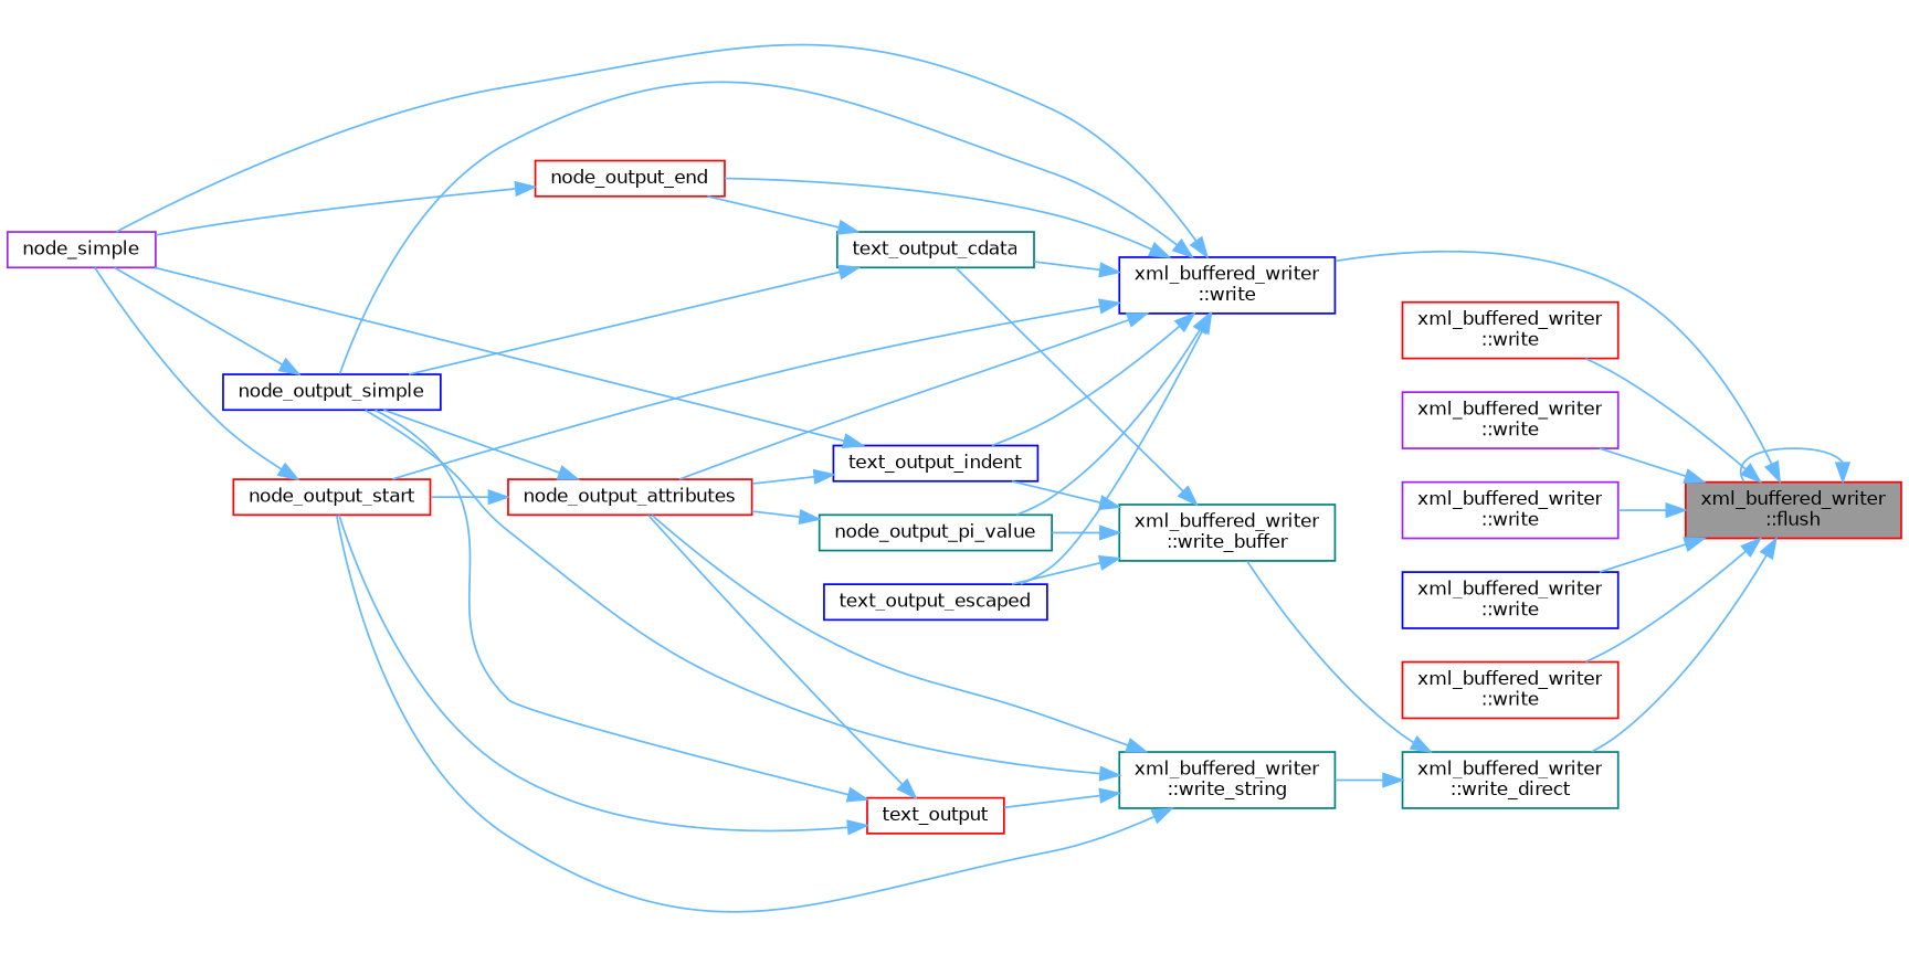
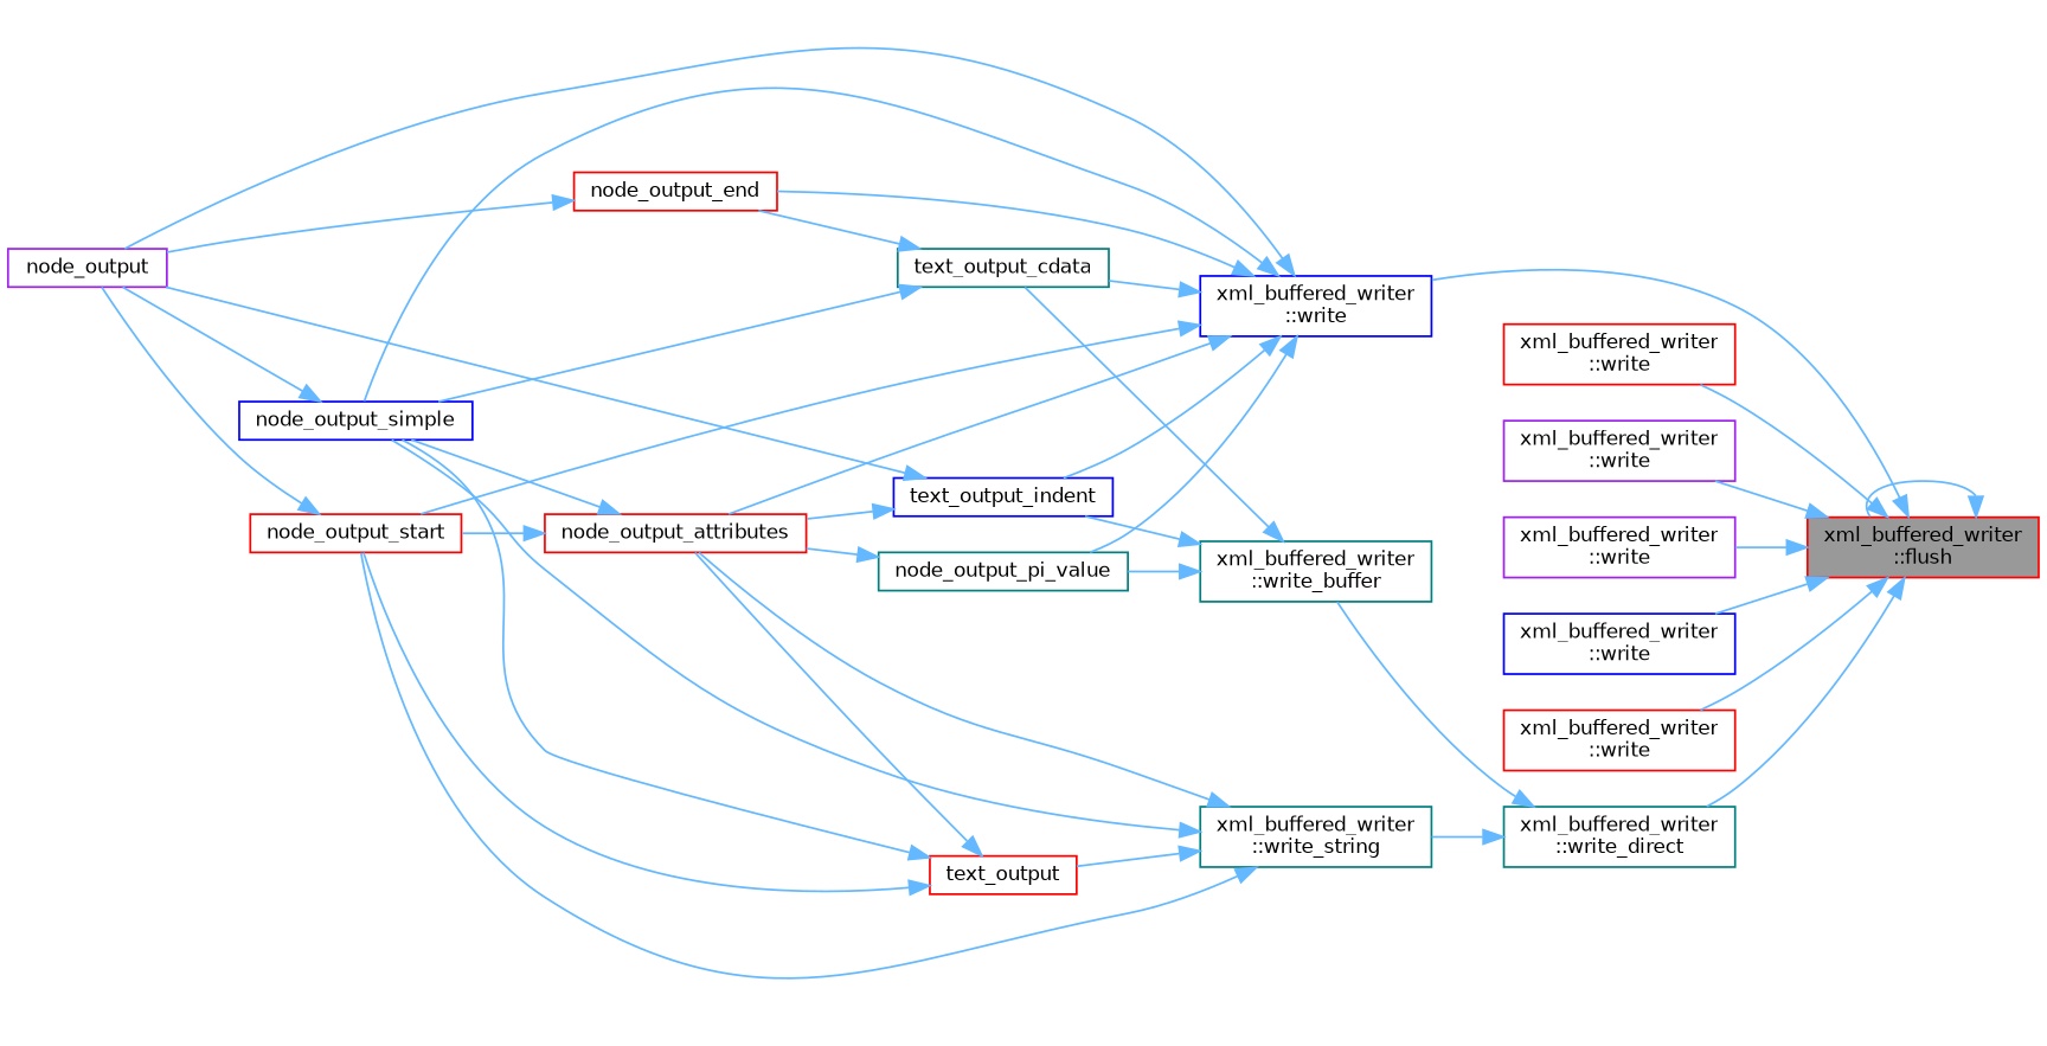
  digraph {
    rankdir=RL
    node [color=red fillcolor=white fontname=Helvetica fontsize=10 shape=box style=filled]
    edge [color=steelblue1 dir=back fontname=Helvetica fontsize=10 labelfontname=Helvetica labelfontsize=10 style=solid]
    n1 [fillcolor=grey60 fontcolor=black height=0.2 label="xml_buffered_writer\l::flush" width=0.4]
    n2 [color=blue height=0.2 label="xml_buffered_writer\l::write" width=0.4]
    n3 [height=0.2 label="xml_buffered_writer\l::write" width=0.4]
    n4 [color=purple height=0.2 label="xml_buffered_writer\l::write" width=0.4]
    n5 [color=purple height=0.2 label="xml_buffered_writer\l::write" width=0.4]
    n6 [color=blue height=0.2 label="xml_buffered_writer\l::write" width=0.4]
    n7 [height=0.2 label="xml_buffered_writer\l::write" width=0.4]
    n8 [color=teal height=0.2 label="xml_buffered_writer\l::write_direct" width=0.4]
-   n9 [color=purple height=0.2 label=node_simple width=0.4]
+   n9 [color=purple height=0.2 label=node_output width=0.4]
    n10 [height=0.2 label=node_output_attributes width=0.4]
    n11 [color=blue height=0.2 label=node_output_simple width=0.4]
    n12 [height=0.2 label=node_output_start width=0.4]
    n13 [height=0.2 label=node_output_end width=0.4]
    n14 [color=teal height=0.2 label=node_output_pi_value width=0.4]
    n15 [color=teal height=0.2 label=text_output_cdata width=0.4]
-   n16 [color=blue height=0.2 label=text_output_escaped width=0.4]
    n17 [color=blue height=0.2 label=text_output_indent width=0.4]
    n18 [color=teal height=0.2 label="xml_buffered_writer\l::write_buffer" width=0.4]
    n19 [color=teal height=0.2 label="xml_buffered_writer\l::write_string" width=0.4]
    n20 [height=0.2 label=text_output width=0.4]
    n1 -> n1
    n1 -> n2
    n1 -> n3
    n1 -> n4
    n1 -> n5
    n1 -> n6
    n1 -> n7
    n1 -> n8
    n2 -> n9
    n2 -> n10
    n2 -> n11
    n2 -> n12
    n2 -> n13
    n2 -> n14
    n2 -> n15
-   n2 -> n16
    n2 -> n17
    n8 -> n18
    n8 -> n19
    n10 -> n11
    n10 -> n12
    n11 -> n9
    n12 -> n9
    n13 -> n9
    n14 -> n10
    n15 -> n11
    n15 -> n13
    n17 -> n9
    n17 -> n10
    n18 -> n14
    n18 -> n15
-   n18 -> n16
    n18 -> n17
    n19 -> n10
    n19 -> n11
    n19 -> n12
    n19 -> n20
    n20 -> n10
    n20 -> n11
    n20 -> n12
  }
